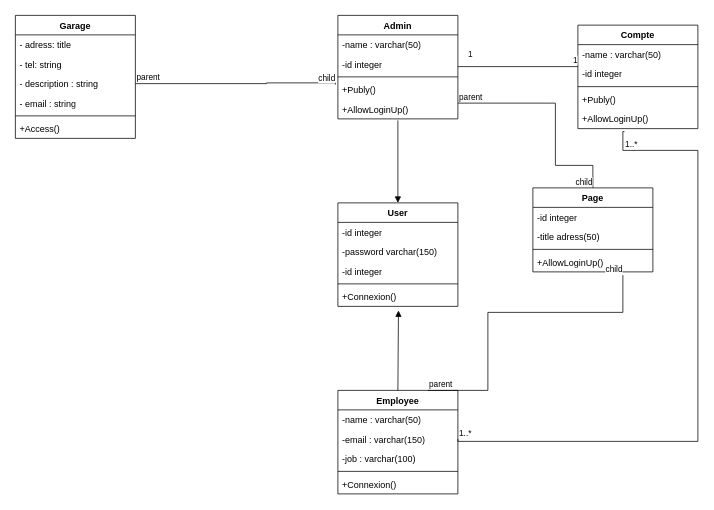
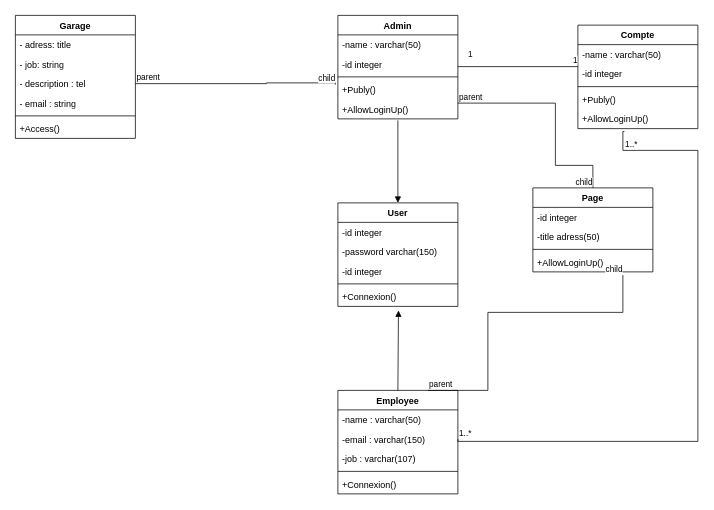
  <mxCell id="0" />
  <mxCell id="1" parent="0" />
  <mxCell id="2" value="Garage" style="swimlane;fontStyle=1;align=center;verticalAlign=top;childLayout=stackLayout;horizontal=1;startSize=26;horizontalStack=0;resizeParent=1;resizeParentMax=0;resizeLast=0;collapsible=1;marginBottom=0;whiteSpace=wrap;html=1;" vertex="1" parent="1"><mxGeometry x="20" y="20" width="160" height="164" as="geometry" /></mxCell>
  <mxCell id="3" value="- adress: title" style="text;strokeColor=none;fillColor=none;align=left;verticalAlign=top;spacingLeft=4;spacingRight=4;overflow=hidden;rotatable=0;points=[[0,0.5],[1,0.5]];portConstraint=eastwest;whiteSpace=wrap;html=1;" vertex="1" parent="2"><mxGeometry y="26" width="160" height="26" as="geometry" /></mxCell>
- <mxCell id="4" value="- tel: string" style="text;strokeColor=none;fillColor=none;align=left;verticalAlign=top;spacingLeft=4;spacingRight=4;overflow=hidden;rotatable=0;points=[[0,0.5],[1,0.5]];portConstraint=eastwest;whiteSpace=wrap;html=1;" vertex="1" parent="2"><mxGeometry y="52" width="160" height="26" as="geometry" /></mxCell>
- <mxCell id="5" value="- description : string" style="text;strokeColor=none;fillColor=none;align=left;verticalAlign=top;spacingLeft=4;spacingRight=4;overflow=hidden;rotatable=0;points=[[0,0.5],[1,0.5]];portConstraint=eastwest;whiteSpace=wrap;html=1;" vertex="1" parent="2"><mxGeometry y="78" width="160" height="26" as="geometry" /></mxCell>
+ <mxCell id="4" value="- job: string" style="text;strokeColor=none;fillColor=none;align=left;verticalAlign=top;spacingLeft=4;spacingRight=4;overflow=hidden;rotatable=0;points=[[0,0.5],[1,0.5]];portConstraint=eastwest;whiteSpace=wrap;html=1;" vertex="1" parent="2"><mxGeometry y="52" width="160" height="26" as="geometry" /></mxCell>
+ <mxCell id="5" value="- description : tel" style="text;strokeColor=none;fillColor=none;align=left;verticalAlign=top;spacingLeft=4;spacingRight=4;overflow=hidden;rotatable=0;points=[[0,0.5],[1,0.5]];portConstraint=eastwest;whiteSpace=wrap;html=1;" vertex="1" parent="2"><mxGeometry y="78" width="160" height="26" as="geometry" /></mxCell>
  <mxCell id="6" value="- email : string" style="text;strokeColor=none;fillColor=none;align=left;verticalAlign=top;spacingLeft=4;spacingRight=4;overflow=hidden;rotatable=0;points=[[0,0.5],[1,0.5]];portConstraint=eastwest;whiteSpace=wrap;html=1;" vertex="1" parent="2"><mxGeometry y="104" width="160" height="26" as="geometry" /></mxCell>
  <mxCell id="7" value="" style="line;strokeWidth=1;fillColor=none;align=left;verticalAlign=middle;spacingTop=-1;spacingLeft=3;spacingRight=3;rotatable=0;labelPosition=right;points=[];portConstraint=eastwest;strokeColor=inherit;" vertex="1" parent="2"><mxGeometry y="130" width="160" height="8" as="geometry" /></mxCell>
  <mxCell id="8" value="+Access()" style="text;strokeColor=none;fillColor=none;align=left;verticalAlign=top;spacingLeft=4;spacingRight=4;overflow=hidden;rotatable=0;points=[[0,0.5],[1,0.5]];portConstraint=eastwest;whiteSpace=wrap;html=1;" vertex="1" parent="2"><mxGeometry y="138" width="160" height="26" as="geometry" /></mxCell>
  <mxCell id="9" value="User" style="swimlane;fontStyle=1;align=center;verticalAlign=top;childLayout=stackLayout;horizontal=1;startSize=26;horizontalStack=0;resizeParent=1;resizeParentMax=0;resizeLast=0;collapsible=1;marginBottom=0;whiteSpace=wrap;html=1;" vertex="1" parent="1"><mxGeometry x="450" y="270" width="160" height="138" as="geometry" /></mxCell>
  <mxCell id="10" value="-id integer" style="text;strokeColor=none;fillColor=none;align=left;verticalAlign=top;spacingLeft=4;spacingRight=4;overflow=hidden;rotatable=0;points=[[0,0.5],[1,0.5]];portConstraint=eastwest;whiteSpace=wrap;html=1;" vertex="1" parent="9"><mxGeometry y="26" width="160" height="26" as="geometry" /></mxCell>
  <mxCell id="11" value="-password varchar(150)" style="text;strokeColor=none;fillColor=none;align=left;verticalAlign=top;spacingLeft=4;spacingRight=4;overflow=hidden;rotatable=0;points=[[0,0.5],[1,0.5]];portConstraint=eastwest;whiteSpace=wrap;html=1;" vertex="1" parent="9"><mxGeometry y="52" width="160" height="26" as="geometry" /></mxCell>
  <mxCell id="12" value="-id integer" style="text;strokeColor=none;fillColor=none;align=left;verticalAlign=top;spacingLeft=4;spacingRight=4;overflow=hidden;rotatable=0;points=[[0,0.5],[1,0.5]];portConstraint=eastwest;whiteSpace=wrap;html=1;" vertex="1" parent="9"><mxGeometry y="78" width="160" height="26" as="geometry" /></mxCell>
  <mxCell id="13" value="" style="line;strokeWidth=1;fillColor=none;align=left;verticalAlign=middle;spacingTop=-1;spacingLeft=3;spacingRight=3;rotatable=0;labelPosition=right;points=[];portConstraint=eastwest;strokeColor=inherit;" vertex="1" parent="9"><mxGeometry y="104" width="160" height="8" as="geometry" /></mxCell>
  <mxCell id="14" value="+Connexion()" style="text;strokeColor=none;fillColor=none;align=left;verticalAlign=top;spacingLeft=4;spacingRight=4;overflow=hidden;rotatable=0;points=[[0,0.5],[1,0.5]];portConstraint=eastwest;whiteSpace=wrap;html=1;" vertex="1" parent="9"><mxGeometry y="112" width="160" height="26" as="geometry" /></mxCell>
  <mxCell id="15" value="Employee" style="swimlane;fontStyle=1;align=center;verticalAlign=top;childLayout=stackLayout;horizontal=1;startSize=26;horizontalStack=0;resizeParent=1;resizeParentMax=0;resizeLast=0;collapsible=1;marginBottom=0;whiteSpace=wrap;html=1;" vertex="1" parent="1"><mxGeometry x="450" y="520" width="160" height="138" as="geometry" /></mxCell>
  <mxCell id="16" value="-name : varchar(50)" style="text;strokeColor=none;fillColor=none;align=left;verticalAlign=top;spacingLeft=4;spacingRight=4;overflow=hidden;rotatable=0;points=[[0,0.5],[1,0.5]];portConstraint=eastwest;whiteSpace=wrap;html=1;" vertex="1" parent="15"><mxGeometry y="26" width="160" height="26" as="geometry" /></mxCell>
  <mxCell id="17" value="-email : varchar(150)" style="text;strokeColor=none;fillColor=none;align=left;verticalAlign=top;spacingLeft=4;spacingRight=4;overflow=hidden;rotatable=0;points=[[0,0.5],[1,0.5]];portConstraint=eastwest;whiteSpace=wrap;html=1;" vertex="1" parent="15"><mxGeometry y="52" width="160" height="26" as="geometry" /></mxCell>
- <mxCell id="18" value="-job : varchar(100)" style="text;strokeColor=none;fillColor=none;align=left;verticalAlign=top;spacingLeft=4;spacingRight=4;overflow=hidden;rotatable=0;points=[[0,0.5],[1,0.5]];portConstraint=eastwest;whiteSpace=wrap;html=1;" vertex="1" parent="15"><mxGeometry y="78" width="160" height="26" as="geometry" /></mxCell>
+ <mxCell id="18" value="-job : varchar(107)" style="text;strokeColor=none;fillColor=none;align=left;verticalAlign=top;spacingLeft=4;spacingRight=4;overflow=hidden;rotatable=0;points=[[0,0.5],[1,0.5]];portConstraint=eastwest;whiteSpace=wrap;html=1;" vertex="1" parent="15"><mxGeometry y="78" width="160" height="26" as="geometry" /></mxCell>
  <mxCell id="19" value="" style="line;strokeWidth=1;fillColor=none;align=left;verticalAlign=middle;spacingTop=-1;spacingLeft=3;spacingRight=3;rotatable=0;labelPosition=right;points=[];portConstraint=eastwest;strokeColor=inherit;" vertex="1" parent="15"><mxGeometry y="104" width="160" height="8" as="geometry" /></mxCell>
  <mxCell id="20" value="+Connexion()" style="text;strokeColor=none;fillColor=none;align=left;verticalAlign=top;spacingLeft=4;spacingRight=4;overflow=hidden;rotatable=0;points=[[0,0.5],[1,0.5]];portConstraint=eastwest;whiteSpace=wrap;html=1;" vertex="1" parent="15"><mxGeometry y="112" width="160" height="26" as="geometry" /></mxCell>
  <mxCell id="21" value="Admin" style="swimlane;fontStyle=1;align=center;verticalAlign=top;childLayout=stackLayout;horizontal=1;startSize=26;horizontalStack=0;resizeParent=1;resizeParentMax=0;resizeLast=0;collapsible=1;marginBottom=0;whiteSpace=wrap;html=1;" vertex="1" parent="1"><mxGeometry x="450" y="20" width="160" height="138" as="geometry" /></mxCell>
  <mxCell id="22" value="-name : varchar(50)" style="text;strokeColor=none;fillColor=none;align=left;verticalAlign=top;spacingLeft=4;spacingRight=4;overflow=hidden;rotatable=0;points=[[0,0.5],[1,0.5]];portConstraint=eastwest;whiteSpace=wrap;html=1;" vertex="1" parent="21"><mxGeometry y="26" width="160" height="26" as="geometry" /></mxCell>
  <mxCell id="23" value="-id integer" style="text;strokeColor=none;fillColor=none;align=left;verticalAlign=top;spacingLeft=4;spacingRight=4;overflow=hidden;rotatable=0;points=[[0,0.5],[1,0.5]];portConstraint=eastwest;whiteSpace=wrap;html=1;" vertex="1" parent="21"><mxGeometry y="52" width="160" height="26" as="geometry" /></mxCell>
  <mxCell id="24" value="" style="line;strokeWidth=1;fillColor=none;align=left;verticalAlign=middle;spacingTop=-1;spacingLeft=3;spacingRight=3;rotatable=0;labelPosition=right;points=[];portConstraint=eastwest;strokeColor=inherit;" vertex="1" parent="21"><mxGeometry y="78" width="160" height="8" as="geometry" /></mxCell>
  <mxCell id="25" value="+Publy()" style="text;strokeColor=none;fillColor=none;align=left;verticalAlign=top;spacingLeft=4;spacingRight=4;overflow=hidden;rotatable=0;points=[[0,0.5],[1,0.5]];portConstraint=eastwest;whiteSpace=wrap;html=1;" vertex="1" parent="21"><mxGeometry y="86" width="160" height="26" as="geometry" /></mxCell>
  <mxCell id="26" value="+AllowLoginUp()" style="text;strokeColor=none;fillColor=none;align=left;verticalAlign=top;spacingLeft=4;spacingRight=4;overflow=hidden;rotatable=0;points=[[0,0.5],[1,0.5]];portConstraint=eastwest;whiteSpace=wrap;html=1;" vertex="1" parent="21"><mxGeometry y="112" width="160" height="26" as="geometry" /></mxCell>
  <mxCell id="27" value="" style="html=1;verticalAlign=bottom;endArrow=block;curved=0;rounded=0;exitX=0.5;exitY=0;exitDx=0;exitDy=0;entryX=0.505;entryY=1.209;entryDx=0;entryDy=0;entryPerimeter=0;" edge="1" parent="1" source="15" target="14"><mxGeometry width="80" relative="1" as="geometry"><mxPoint x="620" y="310" as="sourcePoint" /><mxPoint x="700" y="310" as="targetPoint" /></mxGeometry></mxCell>
  <mxCell id="28" value="" style="html=1;verticalAlign=bottom;endArrow=block;curved=0;rounded=0;entryX=0.5;entryY=0;entryDx=0;entryDy=0;" edge="1" parent="1" target="9"><mxGeometry width="80" relative="1" as="geometry"><mxPoint x="530" y="160" as="sourcePoint" /><mxPoint x="530.44" y="158" as="targetPoint" /></mxGeometry></mxCell>
  <mxCell id="29" value="" style="endArrow=none;html=1;edgeStyle=orthogonalEdgeStyle;rounded=0;exitX=1;exitY=0.5;exitDx=0;exitDy=0;entryX=-0.021;entryY=0.244;entryDx=0;entryDy=0;entryPerimeter=0;" edge="1" parent="1" source="5" target="25"><mxGeometry relative="1" as="geometry"><mxPoint x="250" y="320" as="sourcePoint" /><mxPoint x="410" y="320" as="targetPoint" /><Array as="points"><mxPoint x="355" y="111" /><mxPoint x="447" y="110" /></Array></mxGeometry></mxCell>
  <mxCell id="30" value="parent" style="edgeLabel;resizable=0;html=1;align=left;verticalAlign=bottom;" connectable="0" vertex="1" parent="29"><mxGeometry x="-1" relative="1" as="geometry" /></mxCell>
  <mxCell id="31" value="child" style="edgeLabel;resizable=0;html=1;align=right;verticalAlign=bottom;" connectable="0" vertex="1" parent="29"><mxGeometry x="1" relative="1" as="geometry" /></mxCell>
  <mxCell id="32" value="Compte" style="swimlane;fontStyle=1;align=center;verticalAlign=top;childLayout=stackLayout;horizontal=1;startSize=26;horizontalStack=0;resizeParent=1;resizeParentMax=0;resizeLast=0;collapsible=1;marginBottom=0;whiteSpace=wrap;html=1;" vertex="1" parent="1"><mxGeometry x="770" y="33" width="160" height="138" as="geometry" /></mxCell>
  <mxCell id="33" value="-name : varchar(50)" style="text;strokeColor=none;fillColor=none;align=left;verticalAlign=top;spacingLeft=4;spacingRight=4;overflow=hidden;rotatable=0;points=[[0,0.5],[1,0.5]];portConstraint=eastwest;whiteSpace=wrap;html=1;" vertex="1" parent="32"><mxGeometry y="26" width="160" height="26" as="geometry" /></mxCell>
  <mxCell id="34" value="-id integer" style="text;strokeColor=none;fillColor=none;align=left;verticalAlign=top;spacingLeft=4;spacingRight=4;overflow=hidden;rotatable=0;points=[[0,0.5],[1,0.5]];portConstraint=eastwest;whiteSpace=wrap;html=1;" vertex="1" parent="32"><mxGeometry y="52" width="160" height="26" as="geometry" /></mxCell>
  <mxCell id="35" value="" style="line;strokeWidth=1;fillColor=none;align=left;verticalAlign=middle;spacingTop=-1;spacingLeft=3;spacingRight=3;rotatable=0;labelPosition=right;points=[];portConstraint=eastwest;strokeColor=inherit;" vertex="1" parent="32"><mxGeometry y="78" width="160" height="8" as="geometry" /></mxCell>
  <mxCell id="36" value="+Publy()" style="text;strokeColor=none;fillColor=none;align=left;verticalAlign=top;spacingLeft=4;spacingRight=4;overflow=hidden;rotatable=0;points=[[0,0.5],[1,0.5]];portConstraint=eastwest;whiteSpace=wrap;html=1;" vertex="1" parent="32"><mxGeometry y="86" width="160" height="26" as="geometry" /></mxCell>
  <mxCell id="37" value="+AllowLoginUp()" style="text;strokeColor=none;fillColor=none;align=left;verticalAlign=top;spacingLeft=4;spacingRight=4;overflow=hidden;rotatable=0;points=[[0,0.5],[1,0.5]];portConstraint=eastwest;whiteSpace=wrap;html=1;" vertex="1" parent="32"><mxGeometry y="112" width="160" height="26" as="geometry" /></mxCell>
  <mxCell id="38" value="Page" style="swimlane;fontStyle=1;align=center;verticalAlign=top;childLayout=stackLayout;horizontal=1;startSize=26;horizontalStack=0;resizeParent=1;resizeParentMax=0;resizeLast=0;collapsible=1;marginBottom=0;whiteSpace=wrap;html=1;" vertex="1" parent="1"><mxGeometry x="710" y="250" width="160" height="112" as="geometry" /></mxCell>
  <mxCell id="39" value="-id integer" style="text;strokeColor=none;fillColor=none;align=left;verticalAlign=top;spacingLeft=4;spacingRight=4;overflow=hidden;rotatable=0;points=[[0,0.5],[1,0.5]];portConstraint=eastwest;whiteSpace=wrap;html=1;" vertex="1" parent="38"><mxGeometry y="26" width="160" height="26" as="geometry" /></mxCell>
  <mxCell id="40" value="-title adress(50)" style="text;strokeColor=none;fillColor=none;align=left;verticalAlign=top;spacingLeft=4;spacingRight=4;overflow=hidden;rotatable=0;points=[[0,0.5],[1,0.5]];portConstraint=eastwest;whiteSpace=wrap;html=1;" vertex="1" parent="38"><mxGeometry y="52" width="160" height="26" as="geometry" /></mxCell>
  <mxCell id="41" value="" style="line;strokeWidth=1;fillColor=none;align=left;verticalAlign=middle;spacingTop=-1;spacingLeft=3;spacingRight=3;rotatable=0;labelPosition=right;points=[];portConstraint=eastwest;strokeColor=inherit;" vertex="1" parent="38"><mxGeometry y="78" width="160" height="8" as="geometry" /></mxCell>
  <mxCell id="42" value="+AllowLoginUp()" style="text;strokeColor=none;fillColor=none;align=left;verticalAlign=top;spacingLeft=4;spacingRight=4;overflow=hidden;rotatable=0;points=[[0,0.5],[1,0.5]];portConstraint=eastwest;whiteSpace=wrap;html=1;" vertex="1" parent="38"><mxGeometry y="86" width="160" height="26" as="geometry" /></mxCell>
  <mxCell id="43" value="" style="endArrow=none;html=1;edgeStyle=orthogonalEdgeStyle;rounded=0;" edge="1" parent="1"><mxGeometry relative="1" as="geometry"><mxPoint x="610" y="88.33" as="sourcePoint" /><mxPoint x="770" y="88.33" as="targetPoint" /></mxGeometry></mxCell>
  <mxCell id="44" value="1" style="edgeLabel;resizable=0;html=1;align=right;verticalAlign=bottom;" connectable="0" vertex="1" parent="43"><mxGeometry x="1" relative="1" as="geometry"><mxPoint as="offset" /></mxGeometry></mxCell>
  <mxCell id="45" value="" style="endArrow=none;html=1;edgeStyle=orthogonalEdgeStyle;rounded=0;exitX=1;exitY=0.5;exitDx=0;exitDy=0;entryX=0.388;entryY=1.151;entryDx=0;entryDy=0;entryPerimeter=0;" edge="1" parent="1" source="17" target="37"><mxGeometry relative="1" as="geometry"><mxPoint x="680" y="588" as="sourcePoint" /><mxPoint x="830" y="190" as="targetPoint" /><Array as="points"><mxPoint x="610" y="588" /><mxPoint x="930" y="588" /><mxPoint x="930" y="200" /><mxPoint x="830" y="200" /><mxPoint x="830" y="175" /></Array></mxGeometry></mxCell>
  <mxCell id="46" value="1..*" style="edgeLabel;resizable=0;html=1;align=left;verticalAlign=bottom;" connectable="0" vertex="1" parent="45"><mxGeometry x="-1" relative="1" as="geometry" /></mxCell>
  <mxCell id="47" value="1" style="edgeLabel;resizable=0;html=1;align=right;verticalAlign=bottom;" connectable="0" vertex="1" parent="1"><mxGeometry x="630" y="80" as="geometry" /></mxCell>
  <mxCell id="48" value="1..*" style="edgeLabel;resizable=0;html=1;align=right;verticalAlign=bottom;" connectable="0" vertex="1" parent="1"><mxGeometry x="850" y="200" as="geometry" /></mxCell>
  <mxCell id="49" value="" style="endArrow=none;html=1;edgeStyle=orthogonalEdgeStyle;rounded=0;entryX=0.5;entryY=0;entryDx=0;entryDy=0;exitX=1;exitY=0.192;exitDx=0;exitDy=0;exitPerimeter=0;" edge="1" parent="1" source="26" target="38"><mxGeometry relative="1" as="geometry"><mxPoint x="720" y="310" as="sourcePoint" /><mxPoint x="880" y="310" as="targetPoint" /><Array as="points"><mxPoint x="740" y="137" /><mxPoint x="740" y="220" /><mxPoint x="790" y="220" /></Array></mxGeometry></mxCell>
  <mxCell id="50" value="parent" style="edgeLabel;resizable=0;html=1;align=left;verticalAlign=bottom;" connectable="0" vertex="1" parent="49"><mxGeometry x="-1" relative="1" as="geometry" /></mxCell>
  <mxCell id="51" value="child" style="edgeLabel;resizable=0;html=1;align=right;verticalAlign=bottom;" connectable="0" vertex="1" parent="49"><mxGeometry x="1" relative="1" as="geometry" /></mxCell>
  <mxCell id="52" value="" style="endArrow=none;html=1;edgeStyle=orthogonalEdgeStyle;rounded=0;exitX=0.75;exitY=0;exitDx=0;exitDy=0;entryX=0.75;entryY=1.167;entryDx=0;entryDy=0;entryPerimeter=0;" edge="1" parent="1" source="15" target="42"><mxGeometry relative="1" as="geometry"><mxPoint x="720" y="310" as="sourcePoint" /><mxPoint x="880" y="310" as="targetPoint" /><Array as="points"><mxPoint x="650" y="520" /><mxPoint x="650" y="416" /><mxPoint x="830" y="416" /></Array></mxGeometry></mxCell>
  <mxCell id="53" value="parent" style="edgeLabel;resizable=0;html=1;align=left;verticalAlign=bottom;" connectable="0" vertex="1" parent="52"><mxGeometry x="-1" relative="1" as="geometry" /></mxCell>
  <mxCell id="54" value="child" style="edgeLabel;resizable=0;html=1;align=right;verticalAlign=bottom;" connectable="0" vertex="1" parent="52"><mxGeometry x="1" relative="1" as="geometry" /></mxCell>
